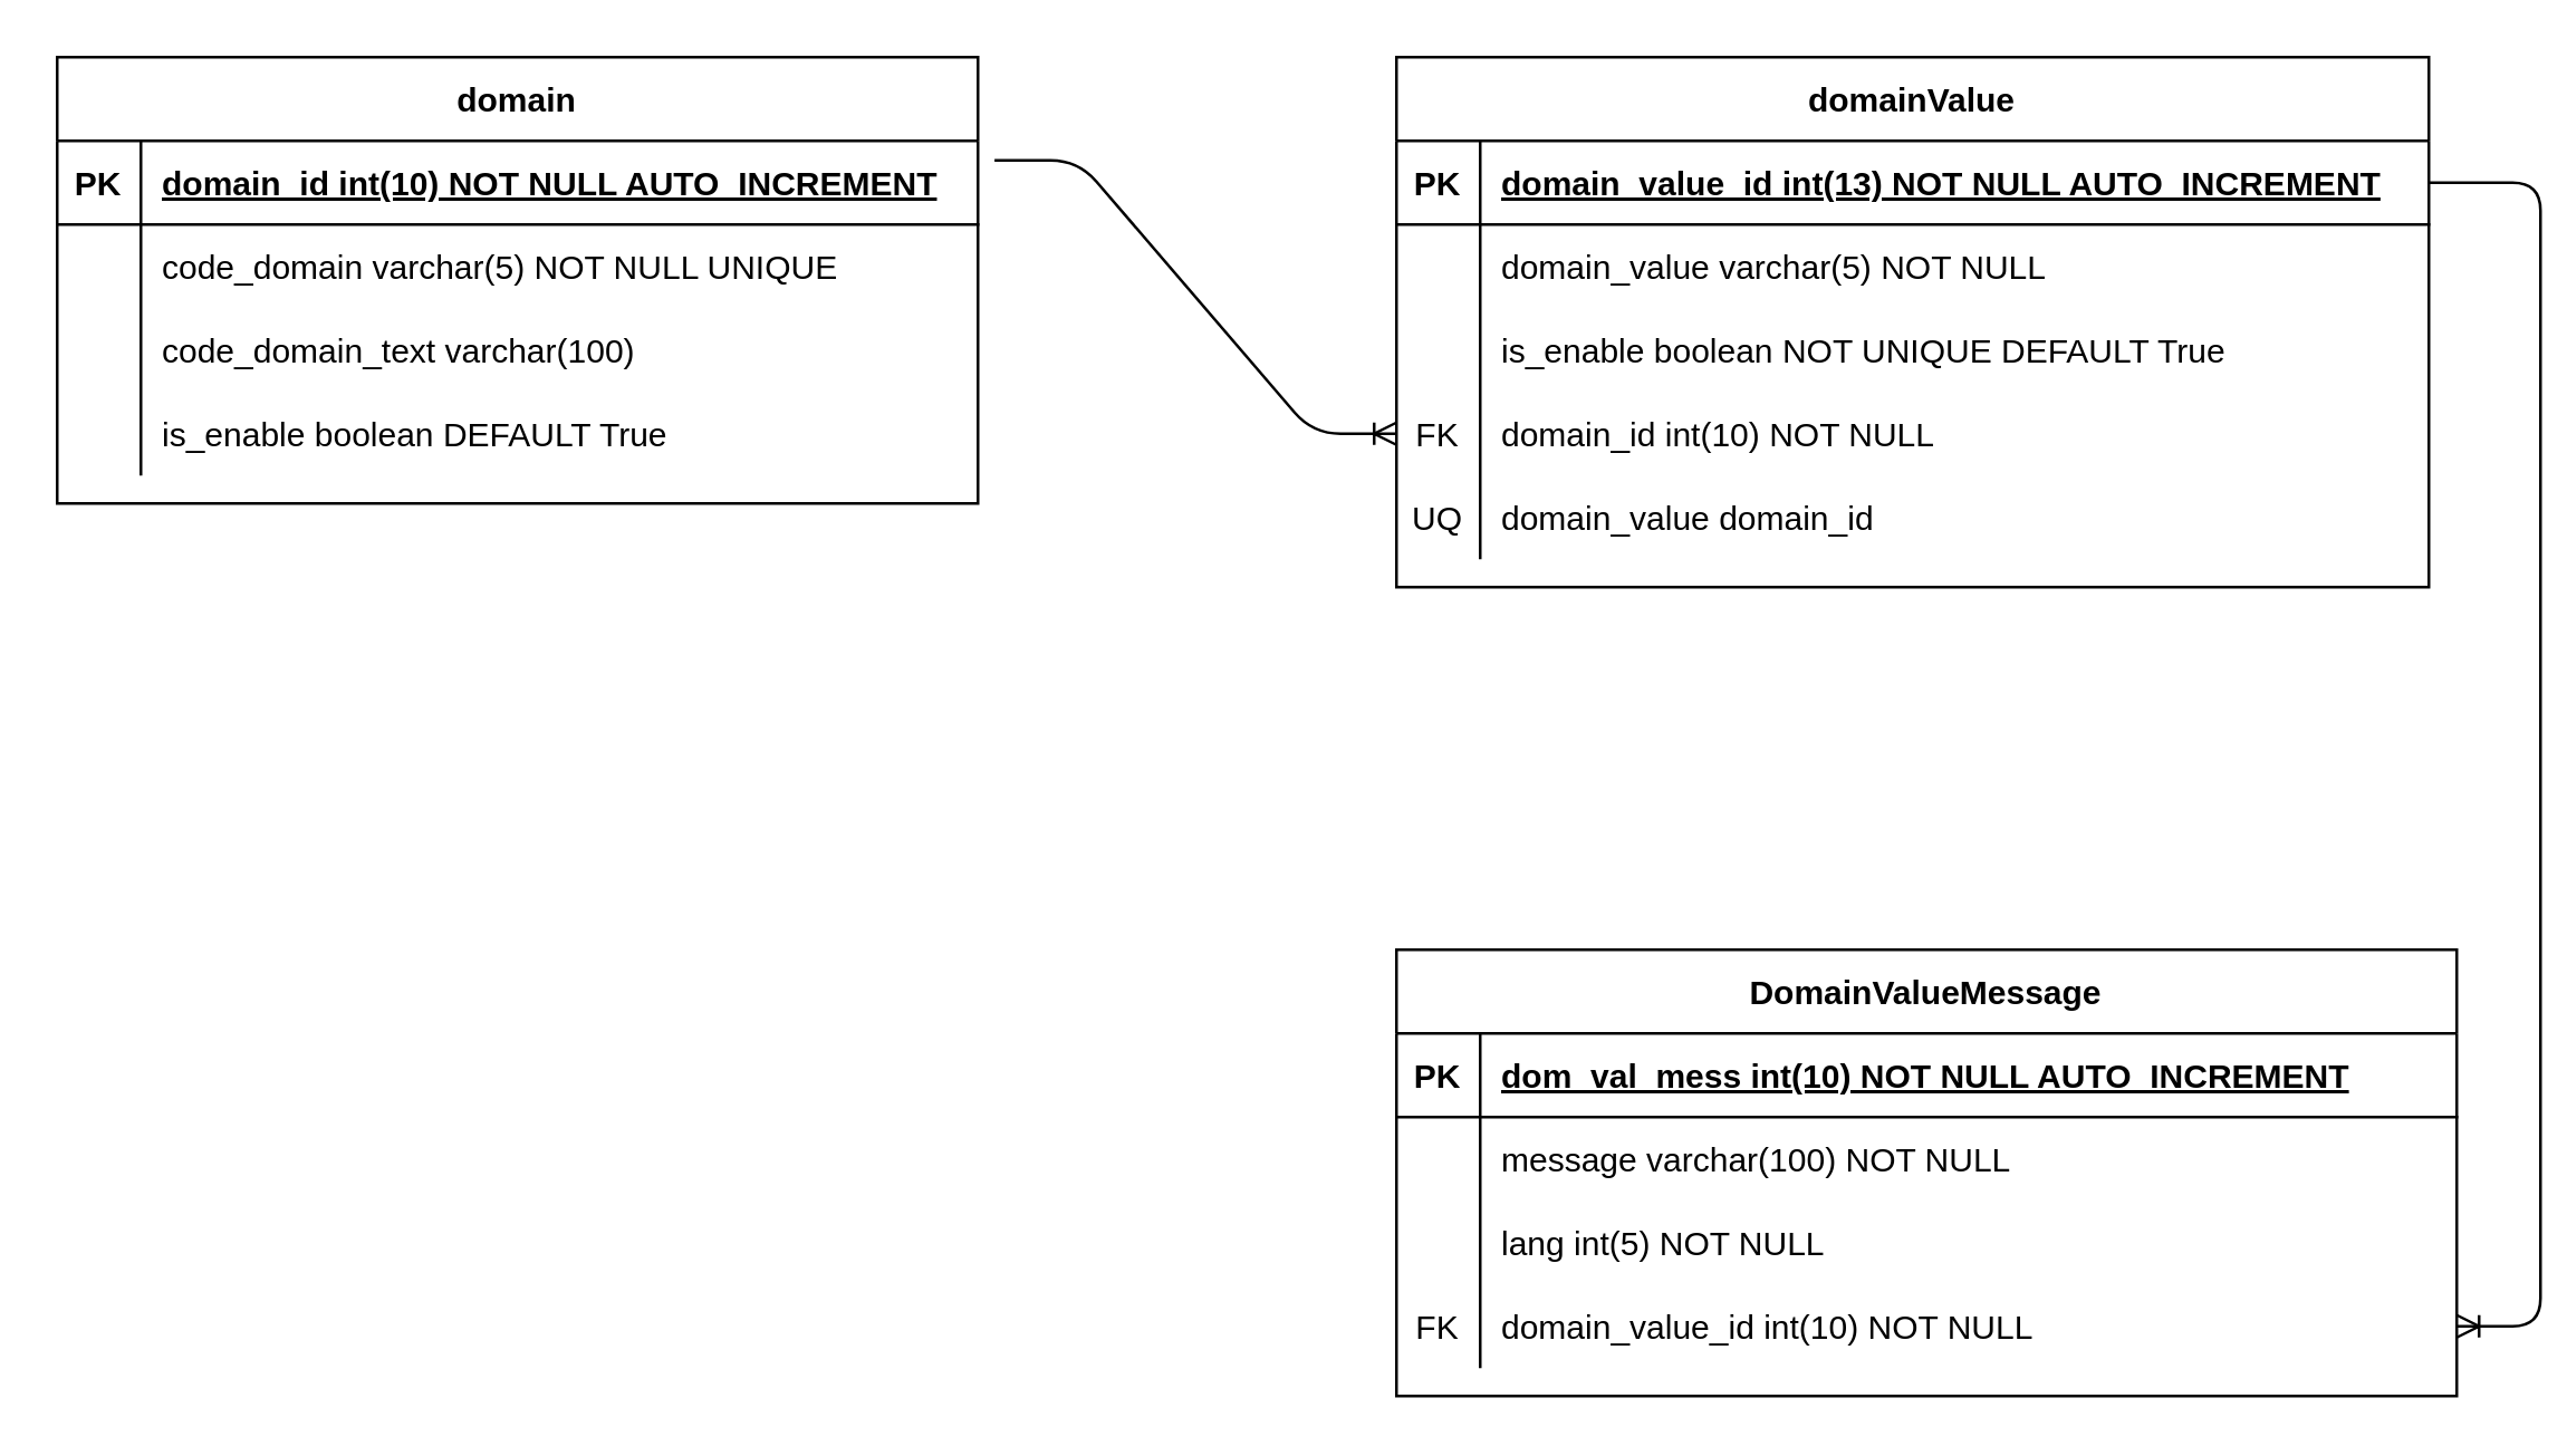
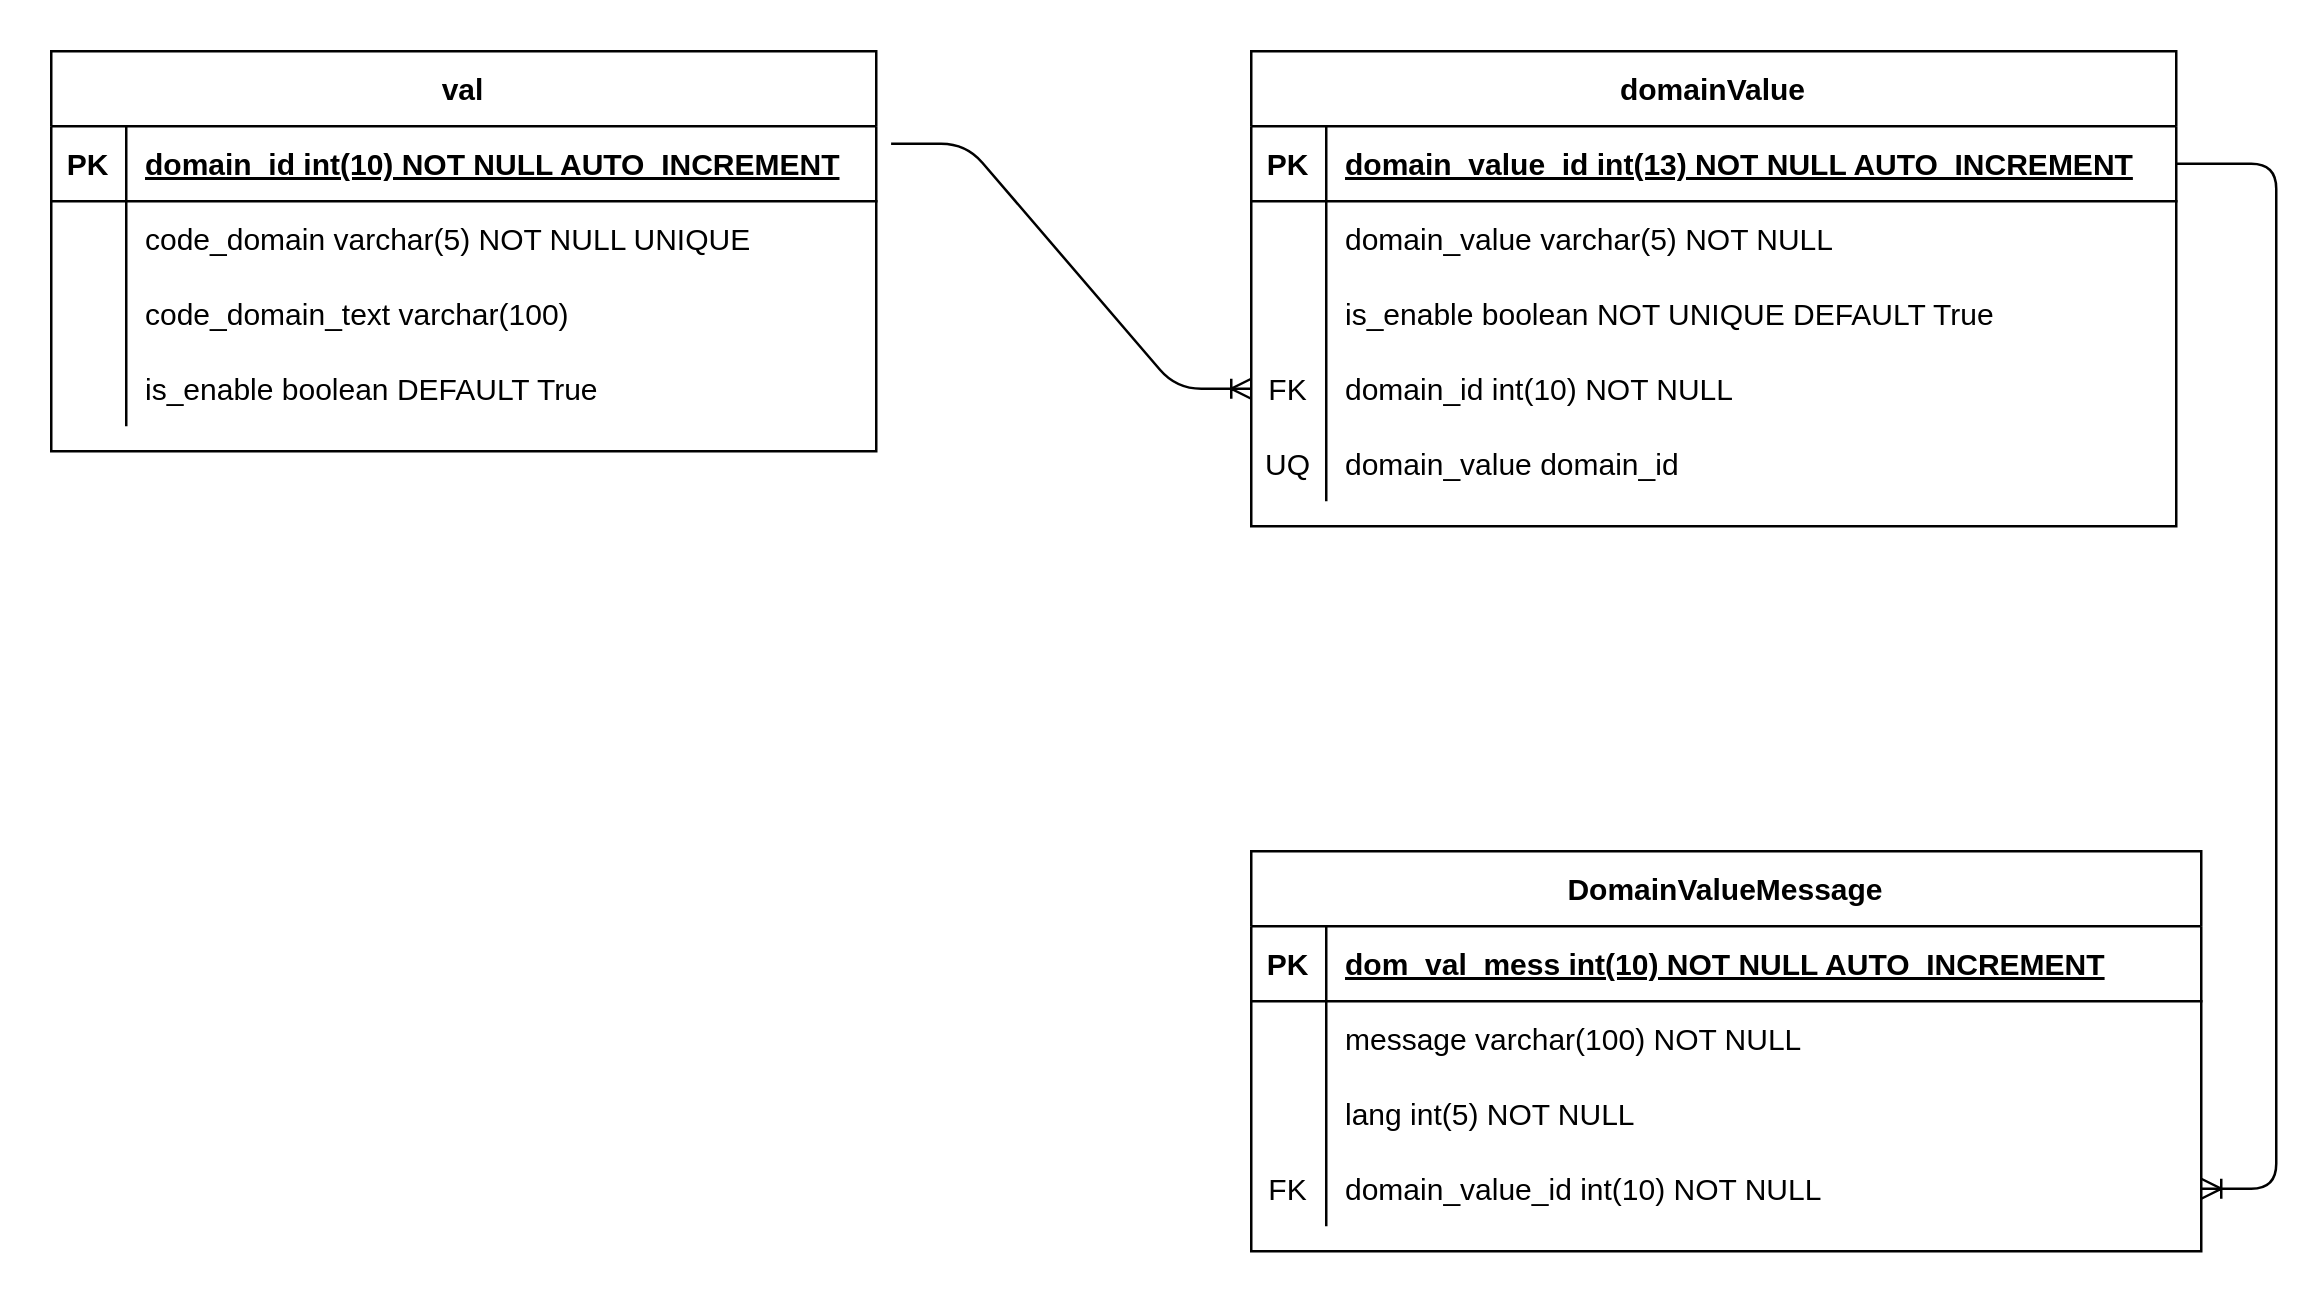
  <mxCell id="0" />
  <mxCell id="1" parent="0" />
- <mxCell id="2" value="domain" style="shape=table;startSize=30;container=1;collapsible=1;childLayout=tableLayout;fixedRows=1;rowLines=0;fontStyle=1;align=center;resizeLast=1;" parent="1" vertex="1"><mxGeometry x="20" y="20" width="330" height="160" as="geometry"><mxRectangle x="80" y="80" width="80" height="30" as="alternateBounds" /></mxGeometry></mxCell>
+ <mxCell id="2" value="val" style="shape=table;startSize=30;container=1;collapsible=1;childLayout=tableLayout;fixedRows=1;rowLines=0;fontStyle=1;align=center;resizeLast=1;" parent="1" vertex="1"><mxGeometry x="20" y="20" width="330" height="160" as="geometry"><mxRectangle x="80" y="80" width="80" height="30" as="alternateBounds" /></mxGeometry></mxCell>
  <mxCell id="3" value="" style="shape=partialRectangle;collapsible=0;dropTarget=0;pointerEvents=0;fillColor=none;points=[[0,0.5],[1,0.5]];portConstraint=eastwest;top=0;left=0;right=0;bottom=1;" parent="2" vertex="1"><mxGeometry y="30" width="330" height="30" as="geometry" /></mxCell>
  <mxCell id="4" value="PK" style="shape=partialRectangle;overflow=hidden;connectable=0;fillColor=none;top=0;left=0;bottom=0;right=0;fontStyle=1;" parent="3" vertex="1"><mxGeometry width="30" height="30" as="geometry" /></mxCell>
  <mxCell id="5" value="domain_id int(10) NOT NULL AUTO_INCREMENT" style="shape=partialRectangle;overflow=hidden;connectable=0;fillColor=none;top=0;left=0;bottom=0;right=0;align=left;spacingLeft=6;fontStyle=5;" parent="3" vertex="1"><mxGeometry x="30" width="300" height="30" as="geometry" /></mxCell>
  <mxCell id="6" value="" style="shape=partialRectangle;collapsible=0;dropTarget=0;pointerEvents=0;fillColor=none;points=[[0,0.5],[1,0.5]];portConstraint=eastwest;top=0;left=0;right=0;bottom=0;" parent="2" vertex="1"><mxGeometry y="60" width="330" height="30" as="geometry" /></mxCell>
  <mxCell id="7" value="" style="shape=partialRectangle;overflow=hidden;connectable=0;fillColor=none;top=0;left=0;bottom=0;right=0;" parent="6" vertex="1"><mxGeometry width="30" height="30" as="geometry" /></mxCell>
  <mxCell id="8" value="code_domain varchar(5) NOT NULL UNIQUE" style="shape=partialRectangle;overflow=hidden;connectable=0;fillColor=none;top=0;left=0;bottom=0;right=0;align=left;spacingLeft=6;" parent="6" vertex="1"><mxGeometry x="30" width="300" height="30" as="geometry" /></mxCell>
  <mxCell id="9" value="" style="shape=partialRectangle;collapsible=0;dropTarget=0;pointerEvents=0;fillColor=none;top=0;left=0;bottom=0;right=0;points=[[0,0.5],[1,0.5]];portConstraint=eastwest;" vertex="1" parent="2"><mxGeometry y="90" width="330" height="30" as="geometry" /></mxCell>
  <mxCell id="10" value="" style="shape=partialRectangle;connectable=0;fillColor=none;top=0;left=0;bottom=0;right=0;editable=1;overflow=hidden;" vertex="1" parent="9"><mxGeometry width="30" height="30" as="geometry" /></mxCell>
  <mxCell id="11" value="code_domain_text varchar(100)" style="shape=partialRectangle;connectable=0;fillColor=none;top=0;left=0;bottom=0;right=0;align=left;spacingLeft=6;overflow=hidden;" vertex="1" parent="9"><mxGeometry x="30" width="300" height="30" as="geometry" /></mxCell>
  <mxCell id="12" value="" style="shape=partialRectangle;collapsible=0;dropTarget=0;pointerEvents=0;fillColor=none;top=0;left=0;bottom=0;right=0;points=[[0,0.5],[1,0.5]];portConstraint=eastwest;" vertex="1" parent="2"><mxGeometry y="120" width="330" height="30" as="geometry" /></mxCell>
  <mxCell id="13" value="" style="shape=partialRectangle;connectable=0;fillColor=none;top=0;left=0;bottom=0;right=0;fontStyle=0;overflow=hidden;" vertex="1" parent="12"><mxGeometry width="30" height="30" as="geometry" /></mxCell>
  <mxCell id="14" value="is_enable boolean DEFAULT True" style="shape=partialRectangle;connectable=0;fillColor=none;top=0;left=0;bottom=0;right=0;align=left;spacingLeft=6;fontStyle=0;overflow=hidden;" vertex="1" parent="12"><mxGeometry x="30" width="300" height="30" as="geometry" /></mxCell>
  <mxCell id="15" value="domainValue" style="shape=table;startSize=30;container=1;collapsible=1;childLayout=tableLayout;fixedRows=1;rowLines=0;fontStyle=1;align=center;resizeLast=1;" vertex="1" parent="1"><mxGeometry x="500" y="20" width="370" height="190" as="geometry" /></mxCell>
  <mxCell id="16" value="" style="shape=partialRectangle;collapsible=0;dropTarget=0;pointerEvents=0;fillColor=none;top=0;left=0;bottom=1;right=0;points=[[0,0.5],[1,0.5]];portConstraint=eastwest;" vertex="1" parent="15"><mxGeometry y="30" width="370" height="30" as="geometry" /></mxCell>
  <mxCell id="17" value="PK" style="shape=partialRectangle;connectable=0;fillColor=none;top=0;left=0;bottom=0;right=0;fontStyle=1;overflow=hidden;" vertex="1" parent="16"><mxGeometry width="30" height="30" as="geometry" /></mxCell>
  <mxCell id="18" value="domain_value_id int(13) NOT NULL AUTO_INCREMENT" style="shape=partialRectangle;connectable=0;fillColor=none;top=0;left=0;bottom=0;right=0;align=left;spacingLeft=6;fontStyle=5;overflow=hidden;" vertex="1" parent="16"><mxGeometry x="30" width="340" height="30" as="geometry" /></mxCell>
  <mxCell id="19" value="" style="shape=partialRectangle;collapsible=0;dropTarget=0;pointerEvents=0;fillColor=none;top=0;left=0;bottom=0;right=0;points=[[0,0.5],[1,0.5]];portConstraint=eastwest;" vertex="1" parent="15"><mxGeometry y="60" width="370" height="30" as="geometry" /></mxCell>
  <mxCell id="20" value="" style="shape=partialRectangle;connectable=0;fillColor=none;top=0;left=0;bottom=0;right=0;editable=1;overflow=hidden;" vertex="1" parent="19"><mxGeometry width="30" height="30" as="geometry" /></mxCell>
  <mxCell id="21" value="domain_value varchar(5) NOT NULL " style="shape=partialRectangle;connectable=0;fillColor=none;top=0;left=0;bottom=0;right=0;align=left;spacingLeft=6;overflow=hidden;" vertex="1" parent="19"><mxGeometry x="30" width="340" height="30" as="geometry" /></mxCell>
  <mxCell id="22" value="" style="shape=partialRectangle;collapsible=0;dropTarget=0;pointerEvents=0;fillColor=none;top=0;left=0;bottom=0;right=0;points=[[0,0.5],[1,0.5]];portConstraint=eastwest;" vertex="1" parent="15"><mxGeometry y="90" width="370" height="30" as="geometry" /></mxCell>
  <mxCell id="23" value="" style="shape=partialRectangle;connectable=0;fillColor=none;top=0;left=0;bottom=0;right=0;editable=1;overflow=hidden;" vertex="1" parent="22"><mxGeometry width="30" height="30" as="geometry" /></mxCell>
  <mxCell id="24" value="is_enable boolean NOT UNIQUE DEFAULT True" style="shape=partialRectangle;connectable=0;fillColor=none;top=0;left=0;bottom=0;right=0;align=left;spacingLeft=6;overflow=hidden;" vertex="1" parent="22"><mxGeometry x="30" width="340" height="30" as="geometry" /></mxCell>
  <mxCell id="25" value="" style="shape=partialRectangle;collapsible=0;dropTarget=0;pointerEvents=0;fillColor=none;top=0;left=0;bottom=0;right=0;points=[[0,0.5],[1,0.5]];portConstraint=eastwest;" vertex="1" parent="15"><mxGeometry y="120" width="370" height="30" as="geometry" /></mxCell>
  <mxCell id="26" value="FK" style="shape=partialRectangle;connectable=0;fillColor=none;top=0;left=0;bottom=0;right=0;fontStyle=0;overflow=hidden;" vertex="1" parent="25"><mxGeometry width="30" height="30" as="geometry" /></mxCell>
  <mxCell id="27" value="domain_id int(10) NOT NULL" style="shape=partialRectangle;connectable=0;fillColor=none;top=0;left=0;bottom=0;right=0;align=left;spacingLeft=6;fontStyle=0;overflow=hidden;" vertex="1" parent="25"><mxGeometry x="30" width="340" height="30" as="geometry" /></mxCell>
  <mxCell id="28" value="" style="shape=partialRectangle;collapsible=0;dropTarget=0;pointerEvents=0;fillColor=none;top=0;left=0;bottom=0;right=0;points=[[0,0.5],[1,0.5]];portConstraint=eastwest;" vertex="1" parent="15"><mxGeometry y="150" width="370" height="30" as="geometry" /></mxCell>
  <mxCell id="29" value="UQ" style="shape=partialRectangle;connectable=0;fillColor=none;top=0;left=0;bottom=0;right=0;editable=1;overflow=hidden;" vertex="1" parent="28"><mxGeometry width="30" height="30" as="geometry" /></mxCell>
  <mxCell id="30" value="domain_value domain_id" style="shape=partialRectangle;connectable=0;fillColor=none;top=0;left=0;bottom=0;right=0;align=left;spacingLeft=6;overflow=hidden;" vertex="1" parent="28"><mxGeometry x="30" width="340" height="30" as="geometry" /></mxCell>
  <mxCell id="31" value="" style="edgeStyle=entityRelationEdgeStyle;fontSize=12;html=1;endArrow=ERoneToMany;exitX=1.018;exitY=0.233;exitDx=0;exitDy=0;exitPerimeter=0;entryX=0;entryY=0.5;entryDx=0;entryDy=0;" edge="1" parent="1" source="3" target="25"><mxGeometry width="100" height="100" relative="1" as="geometry"><mxPoint x="0" y="-15" as="sourcePoint" /><mxPoint x="50" y="305" as="targetPoint" /></mxGeometry></mxCell>
  <mxCell id="32" value="DomainValueMessage" style="shape=table;startSize=30;container=1;collapsible=1;childLayout=tableLayout;fixedRows=1;rowLines=0;fontStyle=1;align=center;resizeLast=1;" vertex="1" parent="1"><mxGeometry x="500" y="340" width="380" height="160" as="geometry" /></mxCell>
  <mxCell id="33" value="" style="shape=partialRectangle;collapsible=0;dropTarget=0;pointerEvents=0;fillColor=none;top=0;left=0;bottom=1;right=0;points=[[0,0.5],[1,0.5]];portConstraint=eastwest;" vertex="1" parent="32"><mxGeometry y="30" width="380" height="30" as="geometry" /></mxCell>
  <mxCell id="34" value="PK" style="shape=partialRectangle;connectable=0;fillColor=none;top=0;left=0;bottom=0;right=0;fontStyle=1;overflow=hidden;" vertex="1" parent="33"><mxGeometry width="30" height="30" as="geometry" /></mxCell>
  <mxCell id="35" value="dom_val_mess int(10) NOT NULL AUTO_INCREMENT" style="shape=partialRectangle;connectable=0;fillColor=none;top=0;left=0;bottom=0;right=0;align=left;spacingLeft=6;fontStyle=5;overflow=hidden;" vertex="1" parent="33"><mxGeometry x="30" width="350" height="30" as="geometry" /></mxCell>
  <mxCell id="36" value="" style="shape=partialRectangle;collapsible=0;dropTarget=0;pointerEvents=0;fillColor=none;top=0;left=0;bottom=0;right=0;points=[[0,0.5],[1,0.5]];portConstraint=eastwest;" vertex="1" parent="32"><mxGeometry y="60" width="380" height="30" as="geometry" /></mxCell>
  <mxCell id="37" value="" style="shape=partialRectangle;connectable=0;fillColor=none;top=0;left=0;bottom=0;right=0;editable=1;overflow=hidden;" vertex="1" parent="36"><mxGeometry width="30" height="30" as="geometry" /></mxCell>
  <mxCell id="38" value="message varchar(100) NOT NULL" style="shape=partialRectangle;connectable=0;fillColor=none;top=0;left=0;bottom=0;right=0;align=left;spacingLeft=6;overflow=hidden;" vertex="1" parent="36"><mxGeometry x="30" width="350" height="30" as="geometry" /></mxCell>
  <mxCell id="39" value="" style="shape=partialRectangle;collapsible=0;dropTarget=0;pointerEvents=0;fillColor=none;top=0;left=0;bottom=0;right=0;points=[[0,0.5],[1,0.5]];portConstraint=eastwest;" vertex="1" parent="32"><mxGeometry y="90" width="380" height="30" as="geometry" /></mxCell>
  <mxCell id="40" value="" style="shape=partialRectangle;connectable=0;fillColor=none;top=0;left=0;bottom=0;right=0;editable=1;overflow=hidden;" vertex="1" parent="39"><mxGeometry width="30" height="30" as="geometry" /></mxCell>
  <mxCell id="41" value="lang int(5) NOT NULL" style="shape=partialRectangle;connectable=0;fillColor=none;top=0;left=0;bottom=0;right=0;align=left;spacingLeft=6;overflow=hidden;" vertex="1" parent="39"><mxGeometry x="30" width="350" height="30" as="geometry" /></mxCell>
  <mxCell id="42" value="" style="shape=partialRectangle;collapsible=0;dropTarget=0;pointerEvents=0;fillColor=none;top=0;left=0;bottom=0;right=0;points=[[0,0.5],[1,0.5]];portConstraint=eastwest;" vertex="1" parent="32"><mxGeometry y="120" width="380" height="30" as="geometry" /></mxCell>
  <mxCell id="43" value="FK" style="shape=partialRectangle;connectable=0;fillColor=none;top=0;left=0;bottom=0;right=0;editable=1;overflow=hidden;" vertex="1" parent="42"><mxGeometry width="30" height="30" as="geometry" /></mxCell>
  <mxCell id="44" value="domain_value_id int(10) NOT NULL" style="shape=partialRectangle;connectable=0;fillColor=none;top=0;left=0;bottom=0;right=0;align=left;spacingLeft=6;overflow=hidden;" vertex="1" parent="42"><mxGeometry x="30" width="350" height="30" as="geometry" /></mxCell>
  <mxCell id="45" value="" style="edgeStyle=entityRelationEdgeStyle;fontSize=12;html=1;endArrow=ERoneToMany;exitX=1;exitY=0.5;exitDx=0;exitDy=0;" edge="1" parent="1" source="16" target="42"><mxGeometry width="100" height="100" relative="1" as="geometry"><mxPoint x="380" y="220" as="sourcePoint" /><mxPoint x="480" y="120" as="targetPoint" /></mxGeometry></mxCell>
